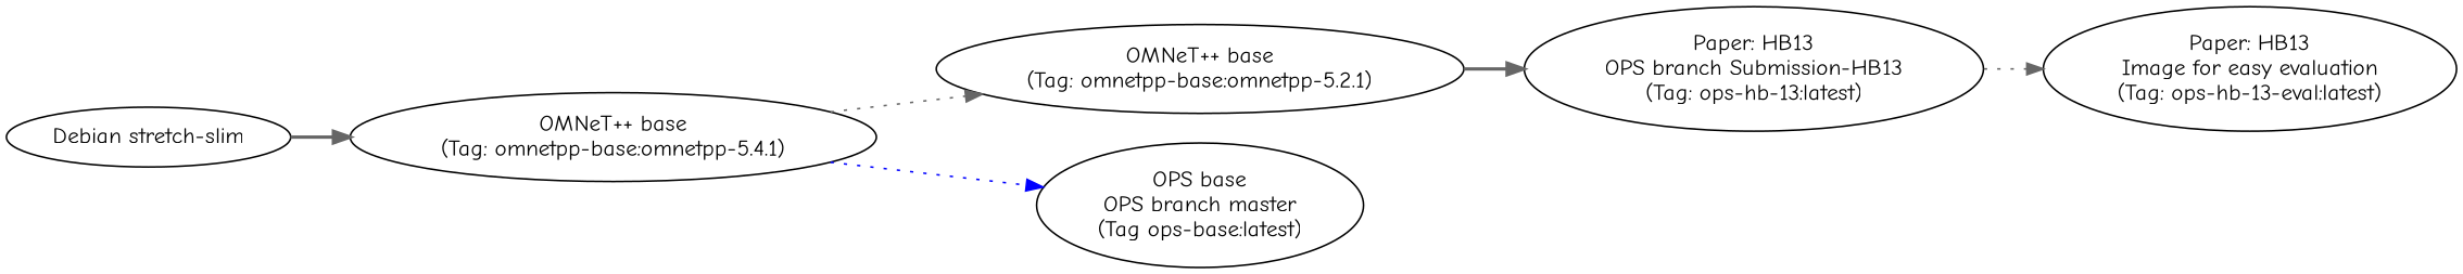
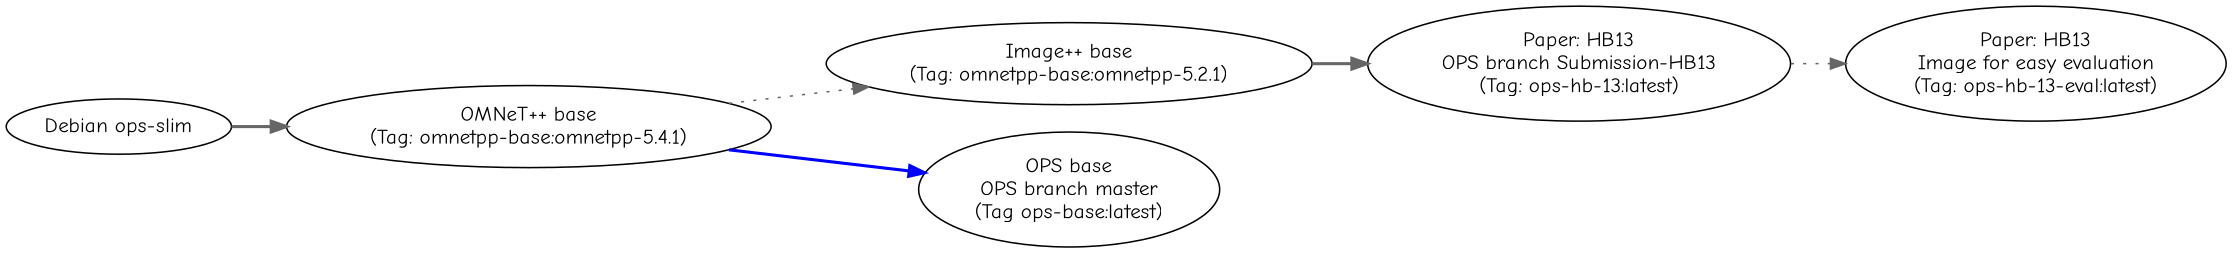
  digraph {
    fontname="Comic Neue"
    rankdir=LR
    node [fontname="Comic Neue"]
    edge [color=gray40 fontname="Comic Neue" style=dotted]
-   n1 [label="Debian stretch-slim"]
+   n1 [label="Debian ops-slim"]
    n2 [label="OMNeT++ base\n(Tag: omnetpp-base:omnetpp-5.4.1)"]
-   n3 [label="OMNeT++ base\n(Tag: omnetpp-base:omnetpp-5.2.1)"]
+   n3 [label="Image++ base\n(Tag: omnetpp-base:omnetpp-5.2.1)"]
    n4 [label="Paper: HB13\nOPS branch Submission-HB13\n(Tag: ops-hb-13:latest)"]
    n5 [label="OPS base\nOPS branch master\n(Tag ops-base:latest)"]
    n6 [label="Paper: HB13\nImage for easy evaluation\n(Tag: ops-hb-13-eval:latest)"]
    n1 -> n2 [style=bold]
    n2 -> n3
-   n2 -> n5 [color=blue]
+   n2 -> n5 [color=blue style=bold]
    n3 -> n4 [style=bold]
    n4 -> n6
  }
